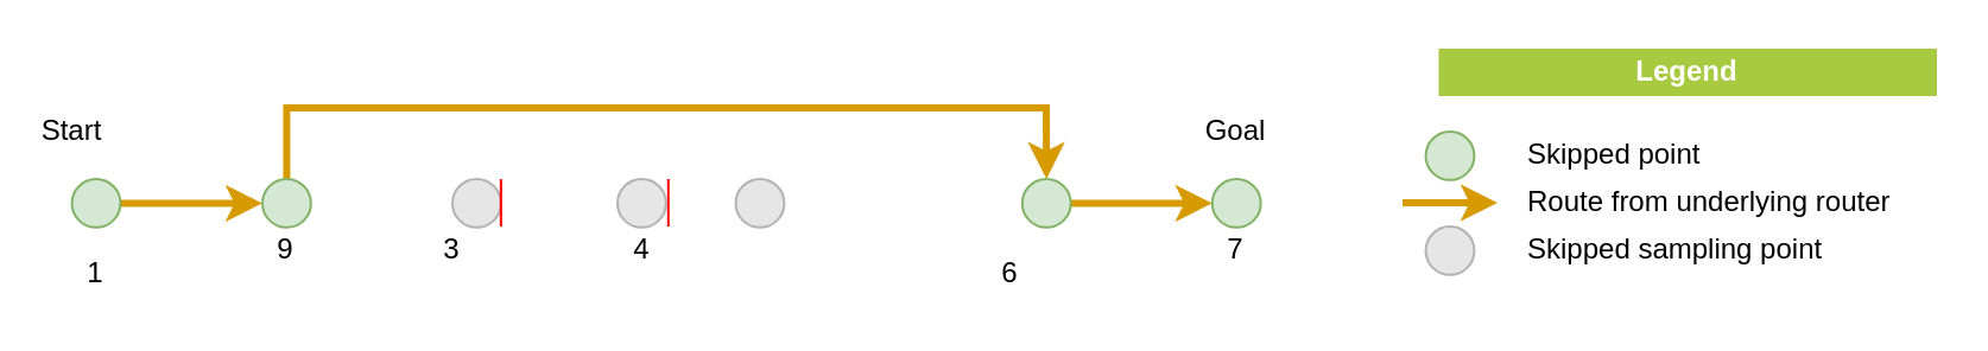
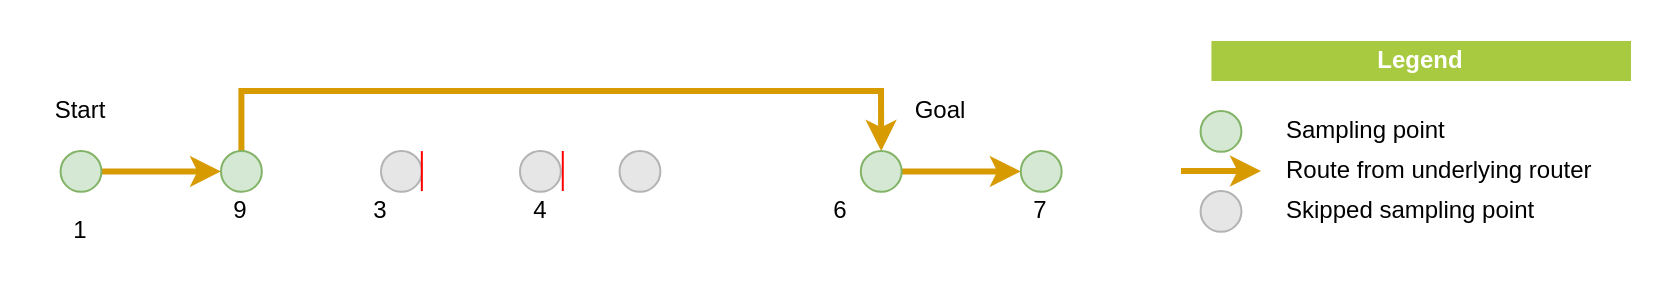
  <mxCell id="0" />
  <mxCell id="1" parent="0" />
  <mxCell id="2" style="edgeStyle=orthogonalEdgeStyle;rounded=0;orthogonalLoop=1;jettySize=auto;html=1;strokeColor=#D79B00;strokeWidth=3;" parent="1" source="5" target="7" edge="1"><mxGeometry relative="1" as="geometry"><mxPoint x="190" y="85.21" as="targetPoint" /><Array as="points"><mxPoint x="120" y="45" /><mxPoint x="440" y="45" /></Array></mxGeometry></mxCell>
  <mxCell id="3" style="edgeStyle=orthogonalEdgeStyle;rounded=0;orthogonalLoop=1;jettySize=auto;html=1;strokeColor=#D79B00;strokeWidth=3;" parent="1" source="4" target="5" edge="1"><mxGeometry relative="1" as="geometry" /></mxCell>
  <mxCell id="4" value="" style="ellipse;whiteSpace=wrap;html=1;aspect=fixed;fillColor=#d5e8d4;rotation=0;strokeColor=#82b366;" parent="1" vertex="1"><mxGeometry x="29.79" y="75" width="20.42" height="20.42" as="geometry" /></mxCell>
  <mxCell id="5" value="" style="ellipse;whiteSpace=wrap;html=1;aspect=fixed;fillColor=#d5e8d4;strokeColor=#82b366;rotation=0;" parent="1" vertex="1"><mxGeometry x="110" y="75" width="20.42" height="20.42" as="geometry" /></mxCell>
  <mxCell id="6" style="edgeStyle=orthogonalEdgeStyle;rounded=0;orthogonalLoop=1;jettySize=auto;html=1;strokeColor=#D79B00;strokeWidth=3;" parent="1" source="7" target="8" edge="1"><mxGeometry relative="1" as="geometry" /></mxCell>
  <mxCell id="7" value="" style="ellipse;whiteSpace=wrap;html=1;aspect=fixed;fillColor=#d5e8d4;strokeColor=#82b366;rotation=0;" parent="1" vertex="1"><mxGeometry x="429.9" y="75" width="20.42" height="20.42" as="geometry" /></mxCell>
  <mxCell id="8" value="" style="ellipse;whiteSpace=wrap;html=1;aspect=fixed;fillColor=#d5e8d4;strokeColor=#82b366;rotation=0;" parent="1" vertex="1"><mxGeometry x="509.9" y="75" width="20.42" height="20.42" as="geometry" /></mxCell>
- <mxCell id="9" value="Start" style="text;html=1;strokeColor=none;fillColor=none;align=center;verticalAlign=middle;whiteSpace=wrap;rounded=0;" parent="1" vertex="1"><mxGeometry x="10" y="45" width="40" height="20" as="geometry" /></mxCell>
- <mxCell id="10" value="Goal" style="text;html=1;strokeColor=none;fillColor=none;align=center;verticalAlign=middle;whiteSpace=wrap;rounded=0;" parent="1" vertex="1"><mxGeometry x="500.11" y="45" width="40" height="20" as="geometry" /></mxCell>
+ <mxCell id="9" value="Start" style="text;html=1;strokeColor=none;fillColor=none;align=center;verticalAlign=middle;whiteSpace=wrap;rounded=0;" parent="1" vertex="1"><mxGeometry x="20" y="45" width="40" height="20" as="geometry" /></mxCell>
+ <mxCell id="10" value="Goal" style="text;html=1;strokeColor=none;fillColor=none;align=center;verticalAlign=middle;whiteSpace=wrap;rounded=0;" parent="1" vertex="1"><mxGeometry x="450.11" y="45" width="40" height="20" as="geometry" /></mxCell>
  <mxCell id="11" value="1" style="text;html=1;strokeColor=none;fillColor=none;align=center;verticalAlign=middle;whiteSpace=wrap;rounded=0;" parent="1" vertex="1"><mxGeometry x="20" y="105.42" width="40" height="20" as="geometry" /></mxCell>
  <mxCell id="12" value="9" style="text;html=1;strokeColor=none;fillColor=none;align=center;verticalAlign=middle;whiteSpace=wrap;rounded=0;" parent="1" vertex="1"><mxGeometry x="100.21" y="95.42" width="40" height="20" as="geometry" /></mxCell>
  <mxCell id="13" value="3" style="text;html=1;strokeColor=none;fillColor=none;align=center;verticalAlign=middle;whiteSpace=wrap;rounded=0;" parent="1" vertex="1"><mxGeometry x="170.21" y="95.42" width="40" height="20" as="geometry" /></mxCell>
  <mxCell id="14" value="4&lt;span style=&quot;color: rgba(0 , 0 , 0 , 0) ; font-family: monospace ; font-size: 0px&quot;&gt;%3CmxGraphModel%3E%3Croot%3E%3CmxCell%20id%3D%220%22%2F%3E%3CmxCell%20id%3D%221%22%20parent%3D%220%22%2F%3E%3CmxCell%20id%3D%222%22%20value%3D%221%22%20style%3D%22text%3Bhtml%3D1%3BstrokeColor%3Dnone%3BfillColor%3Dnone%3Balign%3Dcenter%3BverticalAlign%3Dmiddle%3BwhiteSpace%3Dwrap%3Brounded%3D0%3B%22%20vertex%3D%221%22%20parent%3D%221%22%3E%3CmxGeometry%20x%3D%22500%22%20y%3D%22370.42%22%20width%3D%2240%22%20height%3D%2220%22%20as%3D%22geometry%22%2F%3E%3C%2FmxCell%3E%3C%2Froot%3E%3C%2FmxGraphModel%3E&lt;/span&gt;" style="text;html=1;strokeColor=none;fillColor=none;align=center;verticalAlign=middle;whiteSpace=wrap;rounded=0;" parent="1" vertex="1"><mxGeometry x="249.79" y="95.42" width="40" height="20" as="geometry" /></mxCell>
- <mxCell id="15" value="6" style="text;html=1;strokeColor=none;fillColor=none;align=center;verticalAlign=middle;whiteSpace=wrap;rounded=0;" parent="1" vertex="1"><mxGeometry x="405.11" y="105.42" width="40" height="20" as="geometry" /></mxCell>
+ <mxCell id="15" value="6" style="text;html=1;strokeColor=none;fillColor=none;align=center;verticalAlign=middle;whiteSpace=wrap;rounded=0;" parent="1" vertex="1"><mxGeometry x="400.11" y="95.42" width="40" height="20" as="geometry" /></mxCell>
  <mxCell id="16" value="7" style="text;html=1;strokeColor=none;fillColor=none;align=center;verticalAlign=middle;whiteSpace=wrap;rounded=0;" parent="1" vertex="1"><mxGeometry x="500.11" y="95.42" width="40" height="20" as="geometry" /></mxCell>
  <mxCell id="17" value="" style="ellipse;whiteSpace=wrap;html=1;aspect=fixed;fillColor=#E6E6E6;strokeColor=#B3B3B3;rotation=0;" parent="1" vertex="1"><mxGeometry x="190" y="75" width="20.42" height="20.42" as="geometry" /></mxCell>
  <mxCell id="18" value="" style="ellipse;whiteSpace=wrap;html=1;aspect=fixed;fillColor=#E6E6E6;strokeColor=#B3B3B3;rotation=0;" parent="1" vertex="1"><mxGeometry x="309.27" y="75" width="20.42" height="20.42" as="geometry" /></mxCell>
  <mxCell id="19" value="" style="ellipse;whiteSpace=wrap;html=1;aspect=fixed;rotation=0;fillColor=#E6E6E6;strokeColor=#B3B3B3;" parent="1" vertex="1"><mxGeometry x="259.48" y="75" width="20.42" height="20.42" as="geometry" /></mxCell>
  <mxCell id="20" value="&lt;b&gt;Legend&lt;/b&gt;" style="text;html=1;strokeColor=none;align=center;verticalAlign=middle;whiteSpace=wrap;rounded=0;fillColor=#a8ca40;fontColor=#FFFFFF;" parent="1" vertex="1"><mxGeometry x="605.21" y="20" width="209.79" height="20" as="geometry" /></mxCell>
  <mxCell id="21" value="Skipped sampling point" style="text;html=1;strokeColor=none;fillColor=none;align=left;verticalAlign=middle;whiteSpace=wrap;rounded=0;" parent="1" vertex="1"><mxGeometry x="640.63" y="95" width="159.37" height="20" as="geometry" /></mxCell>
  <mxCell id="22" value="" style="ellipse;whiteSpace=wrap;html=1;aspect=fixed;fillColor=#d5e8d4;strokeColor=#82b366;rotation=0;" parent="1" vertex="1"><mxGeometry x="599.79" y="55" width="20.42" height="20.42" as="geometry" /></mxCell>
- <mxCell id="23" value="Skipped point" style="text;html=1;strokeColor=none;fillColor=none;align=left;verticalAlign=middle;whiteSpace=wrap;rounded=0;" parent="1" vertex="1"><mxGeometry x="640.63" y="55" width="159.37" height="20" as="geometry" /></mxCell>
+ <mxCell id="23" value="Sampling point" style="text;html=1;strokeColor=none;fillColor=none;align=left;verticalAlign=middle;whiteSpace=wrap;rounded=0;" parent="1" vertex="1"><mxGeometry x="640.63" y="55" width="159.37" height="20" as="geometry" /></mxCell>
  <mxCell id="24" value="" style="ellipse;whiteSpace=wrap;html=1;aspect=fixed;fillColor=#E6E6E6;strokeColor=#B3B3B3;rotation=0;" parent="1" vertex="1"><mxGeometry x="599.79" y="95" width="20.42" height="20.42" as="geometry" /></mxCell>
  <mxCell id="25" value="" style="curved=1;html=1;strokeColor=#D79B00;fontColor=#000000;fontSize=11;rounded=0;strokeWidth=3;" parent="1" edge="1"><mxGeometry width="50" height="50" relative="1" as="geometry"><mxPoint x="590" y="85" as="sourcePoint" /><mxPoint x="630" y="85" as="targetPoint" /><Array as="points" /></mxGeometry></mxCell>
  <mxCell id="26" value="&lt;span style=&quot;text-align: right&quot;&gt;Route from underlying router&lt;/span&gt;" style="text;html=1;strokeColor=none;fillColor=none;align=left;verticalAlign=middle;whiteSpace=wrap;rounded=0;" parent="1" vertex="1"><mxGeometry x="640.63" y="75" width="159.37" height="20" as="geometry" /></mxCell>
  <mxCell id="27" value="" style="endArrow=none;html=1;strokeWidth=1;fontColor=#82B366;strokeColor=#FF0000;" parent="1" edge="1"><mxGeometry width="50" height="50" relative="1" as="geometry"><mxPoint x="280.89" y="75" as="sourcePoint" /><mxPoint x="280.89" y="95" as="targetPoint" /></mxGeometry></mxCell>
  <mxCell id="28" value="" style="endArrow=none;html=1;strokeWidth=1;fontColor=#82B366;strokeColor=#FF0000;" parent="1" edge="1"><mxGeometry width="50" height="50" relative="1" as="geometry"><mxPoint x="210.42" y="75.05" as="sourcePoint" /><mxPoint x="210.42" y="95.05" as="targetPoint" /></mxGeometry></mxCell>
